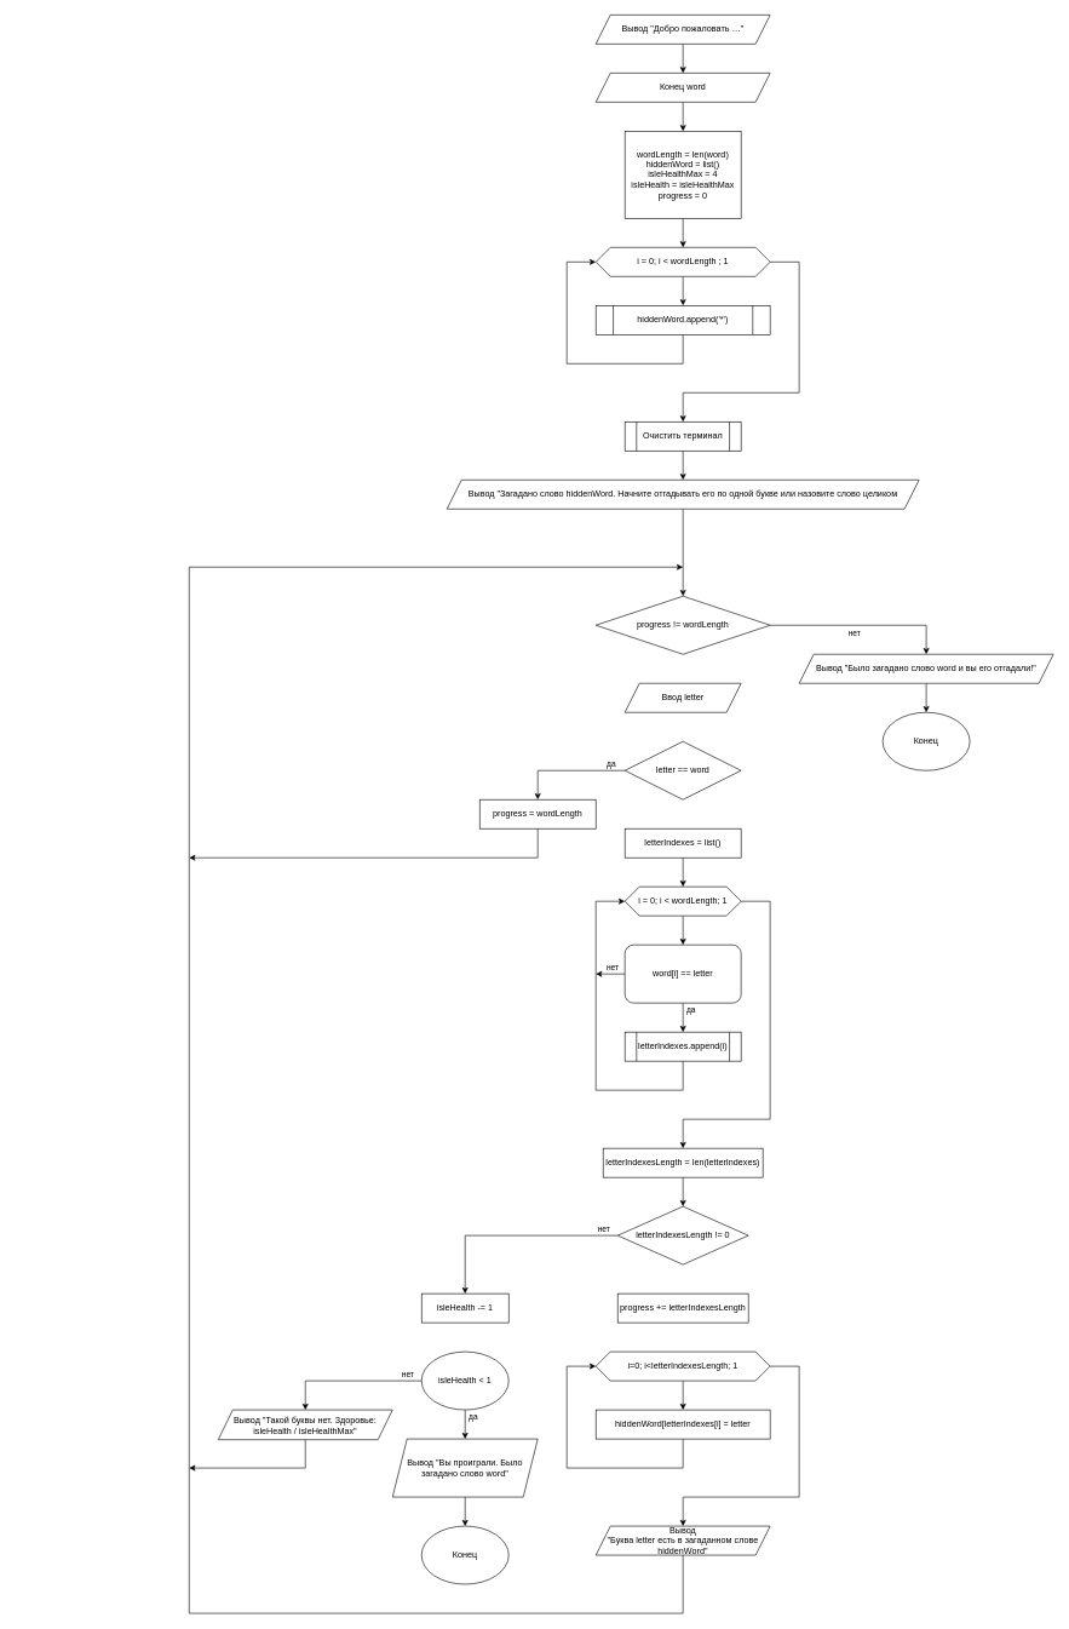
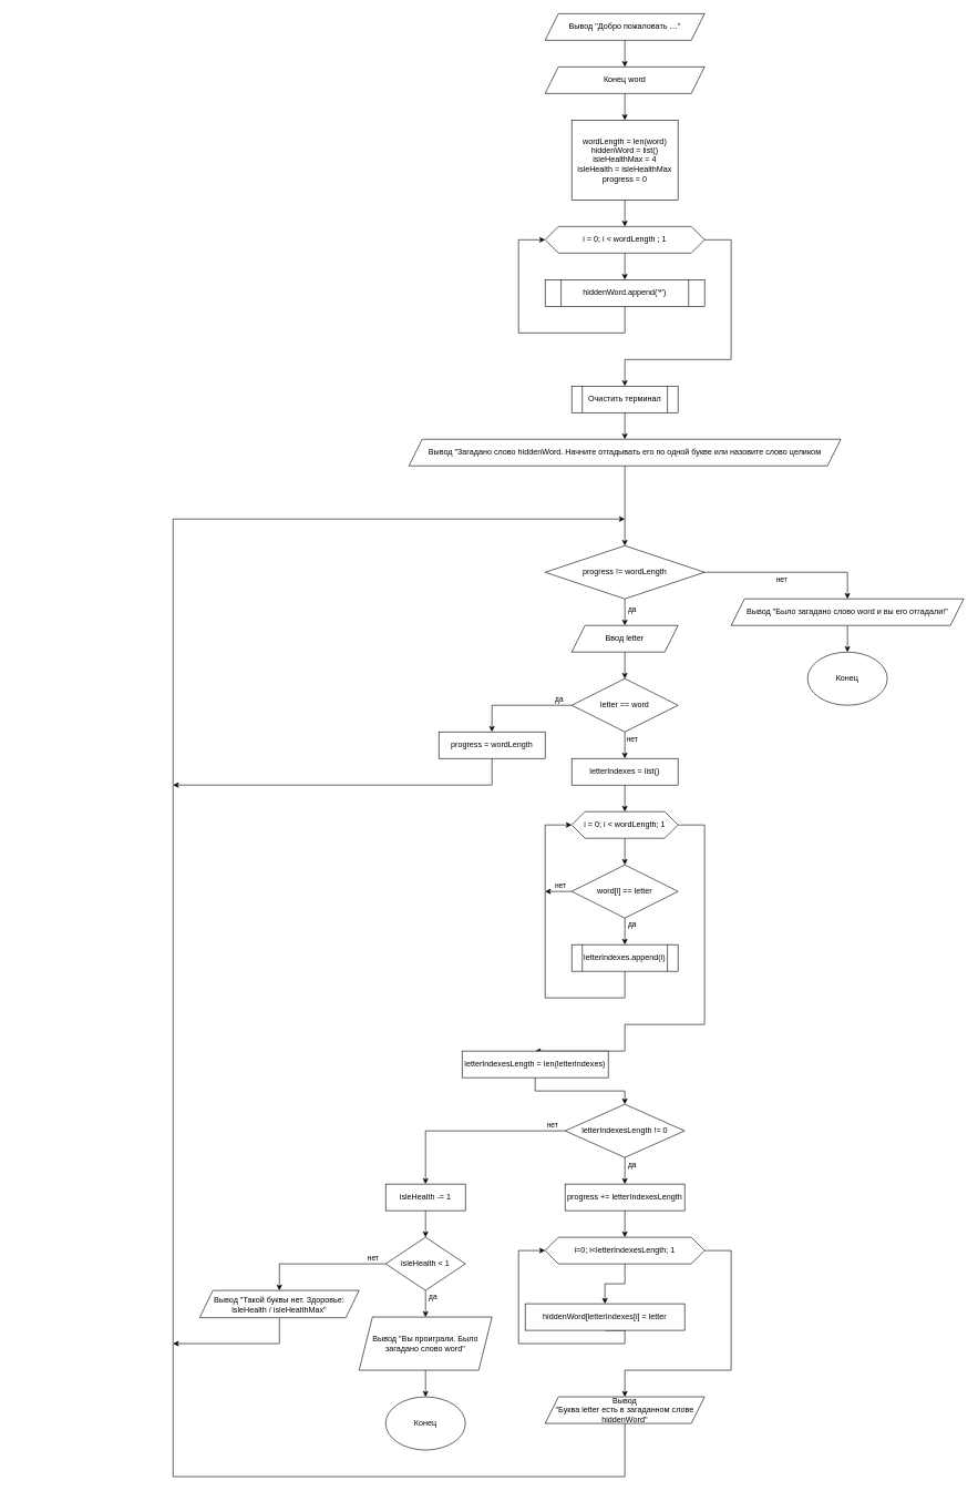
  <mxCell id="0" />
  <mxCell id="1" parent="0" />
  <mxCell id="2" value="" style="edgeStyle=orthogonalEdgeStyle;rounded=0;orthogonalLoop=1;jettySize=auto;html=1;" parent="1" source="5" target="17" edge="1"><mxGeometry relative="1" as="geometry" /></mxCell>
  <mxCell id="3" style="edgeStyle=orthogonalEdgeStyle;rounded=0;orthogonalLoop=1;jettySize=auto;html=1;exitX=0.5;exitY=1;exitDx=0;exitDy=0;" parent="1" source="60" edge="1"><mxGeometry relative="1" as="geometry"><mxPoint x="940" as="targetPoint" y="780" /><Array as="points"><mxPoint x="940" y="2220" /><mxPoint x="260" y="2220" /><mxPoint x="260" y="780" /></Array></mxGeometry></mxCell>
  <mxCell id="4" style="edgeStyle=orthogonalEdgeStyle;rounded=0;orthogonalLoop=1;jettySize=auto;html=1;exitX=1;exitY=0.5;exitDx=0;exitDy=0;entryX=0.5;entryY=0;entryDx=0;entryDy=0;" edge="1" parent="1" source="5" target="60"><mxGeometry relative="1" as="geometry"><Array as="points"><mxPoint x="1100" y="1880" /><mxPoint x="1100" y="2060" /><mxPoint x="940" y="2060" /></Array></mxGeometry></mxCell>
  <mxCell id="5" value="i=0; i&amp;lt;letterIndexesLength; 1" style="shape=hexagon;perimeter=hexagonPerimeter2;whiteSpace=wrap;html=1;fixedSize=1;" parent="1" vertex="1"><mxGeometry x="820" y="1860" width="240" height="40" as="geometry" /></mxCell>
+ <mxCell id="6" value="" style="edgeStyle=orthogonalEdgeStyle;rounded=0;orthogonalLoop=1;jettySize=auto;html=1;entryX=0.5;entryY=0;entryDx=0;entryDy=0;" parent="1" source="10" target="36" edge="1"><mxGeometry relative="1" as="geometry"><mxPoint x="940" y="920" as="targetPoint" /></mxGeometry></mxCell>
+ <mxCell id="7" value="да" style="edgeLabel;html=1;align=center;verticalAlign=middle;resizable=0;points=[];" parent="6" vertex="1" connectable="0"><mxGeometry x="-0.275" y="4" relative="1" as="geometry"><mxPoint x="6" as="offset" /></mxGeometry></mxCell>
  <mxCell id="8" style="edgeStyle=orthogonalEdgeStyle;rounded=0;orthogonalLoop=1;jettySize=auto;html=1;exitX=1;exitY=0.5;exitDx=0;exitDy=0;entryX=0.5;entryY=0;entryDx=0;entryDy=0;" parent="1" source="10" edge="1" target="72"><mxGeometry relative="1" as="geometry"><mxPoint x="1140" y="860" as="targetPoint" /></mxGeometry></mxCell>
  <mxCell id="9" value="нет" style="edgeLabel;html=1;align=center;verticalAlign=middle;resizable=0;points=[];" parent="8" vertex="1" connectable="0"><mxGeometry x="-0.1" relative="1" as="geometry"><mxPoint y="10" as="offset" /></mxGeometry></mxCell>
  <mxCell id="10" value="progress != wordLength" style="rhombus;whiteSpace=wrap;html=1;" parent="1" vertex="1"><mxGeometry x="820" y="820" width="240" height="80" as="geometry" /></mxCell>
  <mxCell id="11" style="edgeStyle=orthogonalEdgeStyle;rounded=0;orthogonalLoop=1;jettySize=auto;html=1;exitX=0;exitY=0.5;exitDx=0;exitDy=0;entryX=0.5;entryY=0;entryDx=0;entryDy=0;" parent="1" source="15" target="20" edge="1"><mxGeometry relative="1" as="geometry" /></mxCell>
  <mxCell id="12" value="нет" style="edgeLabel;html=1;align=center;verticalAlign=middle;resizable=0;points=[];" parent="11" vertex="1" connectable="0"><mxGeometry x="-0.462" y="-3" relative="1" as="geometry"><mxPoint x="58.33" y="-7" as="offset" /></mxGeometry></mxCell>
+ <mxCell id="13" value="" style="edgeStyle=orthogonalEdgeStyle;rounded=0;orthogonalLoop=1;jettySize=auto;html=1;" edge="1" parent="1" source="15" target="59"><mxGeometry relative="1" as="geometry" /></mxCell>
+ <mxCell id="14" value="да" style="edgeLabel;html=1;align=center;verticalAlign=middle;resizable=0;points=[];" vertex="1" connectable="0" parent="13"><mxGeometry x="-0.5" y="5" relative="1" as="geometry"><mxPoint x="5" as="offset" /></mxGeometry></mxCell>
  <mxCell id="15" value="letterIndexesLength != 0" style="rhombus;whiteSpace=wrap;html=1;" parent="1" vertex="1"><mxGeometry x="850" y="1660" width="180" height="80" as="geometry" /></mxCell>
  <mxCell id="16" style="edgeStyle=orthogonalEdgeStyle;rounded=0;orthogonalLoop=1;jettySize=auto;html=1;exitX=0.5;exitY=1;exitDx=0;exitDy=0;entryX=0;entryY=0.5;entryDx=0;entryDy=0;" edge="1" parent="1" source="17" target="5"><mxGeometry relative="1" as="geometry"><Array as="points"><mxPoint x="940" y="2020" /><mxPoint x="780" y="2020" /><mxPoint x="780" y="1880" /></Array></mxGeometry></mxCell>
- <mxCell id="17" value="hiddenWord[letterIndexes[i] = letter" style="rounded=0;whiteSpace=wrap;html=1;" parent="1" vertex="1"><mxGeometry x="820" y="1940" width="240" height="40" as="geometry" /></mxCell>
+ <mxCell id="17" value="hiddenWord[letterIndexes[i] = letter" style="rounded=0;whiteSpace=wrap;html=1;" parent="1" vertex="1"><mxGeometry x="790" y="1960" width="240" height="40" as="geometry" /></mxCell>
  <mxCell id="18" value="" style="endArrow=classic;html=1;entryX=0.5;entryY=0;entryDx=0;entryDy=0;exitX=0.5;exitY=1;exitDx=0;exitDy=0;" parent="1" target="10" edge="1" source="34"><mxGeometry width="50" height="50" relative="1" as="geometry"><mxPoint x="939.5" y="710" as="sourcePoint" /><mxPoint x="940" y="790" as="targetPoint" /></mxGeometry></mxCell>
+ <mxCell id="19" value="" style="edgeStyle=orthogonalEdgeStyle;rounded=0;orthogonalLoop=1;jettySize=auto;html=1;entryX=0.5;entryY=0;entryDx=0;entryDy=0;" parent="1" source="20" target="65" edge="1"><mxGeometry relative="1" as="geometry"><mxPoint x="640" y="1850" as="targetPoint" /></mxGeometry></mxCell>
  <mxCell id="20" value="isleHealth -= 1" style="rounded=0;whiteSpace=wrap;html=1;" parent="1" vertex="1"><mxGeometry x="580" y="1780" width="120" height="40" as="geometry" /></mxCell>
  <mxCell id="21" value="" style="edgeStyle=orthogonalEdgeStyle;rounded=0;orthogonalLoop=1;jettySize=auto;html=1;" edge="1" parent="1" source="22" target="26"><mxGeometry relative="1" as="geometry" /></mxCell>
  <mxCell id="22" value="Вывод &quot;Добро пожаловать …&quot;" style="shape=parallelogram;perimeter=parallelogramPerimeter;whiteSpace=wrap;html=1;fixedSize=1;" vertex="1" parent="1"><mxGeometry x="820" y="20" width="240" height="40" as="geometry" /></mxCell>
  <mxCell id="23" value="" style="edgeStyle=orthogonalEdgeStyle;rounded=0;orthogonalLoop=1;jettySize=auto;html=1;" edge="1" parent="1" source="24" target="29"><mxGeometry relative="1" as="geometry" /></mxCell>
  <mxCell id="24" value="&lt;div&gt;wordLength = len(word)&lt;/div&gt;&lt;div&gt;hiddenWord = list()&lt;br&gt;&lt;/div&gt;&lt;div&gt;isleHealthMax = 4&lt;/div&gt;&lt;div&gt;isleHealth = isleHealthMax&lt;/div&gt;&lt;div&gt;progress = 0&lt;br&gt;&lt;/div&gt;" style="rounded=0;whiteSpace=wrap;html=1;" vertex="1" parent="1"><mxGeometry x="860" y="180" width="160" height="120" as="geometry" /></mxCell>
  <mxCell id="25" value="" style="edgeStyle=orthogonalEdgeStyle;rounded=0;orthogonalLoop=1;jettySize=auto;html=1;" edge="1" parent="1" source="26" target="24"><mxGeometry relative="1" as="geometry" /></mxCell>
  <mxCell id="26" value="Конец word" style="shape=parallelogram;perimeter=parallelogramPerimeter;whiteSpace=wrap;html=1;fixedSize=1;" vertex="1" parent="1"><mxGeometry x="820" y="100" width="240" height="40" as="geometry" /></mxCell>
  <mxCell id="27" value="" style="edgeStyle=orthogonalEdgeStyle;rounded=0;orthogonalLoop=1;jettySize=auto;html=1;" edge="1" parent="1" source="29" target="31"><mxGeometry relative="1" as="geometry" /></mxCell>
  <mxCell id="28" style="edgeStyle=orthogonalEdgeStyle;rounded=0;orthogonalLoop=1;jettySize=auto;html=1;exitX=1;exitY=0.5;exitDx=0;exitDy=0;entryX=0.5;entryY=0;entryDx=0;entryDy=0;" edge="1" parent="1" source="29" target="33"><mxGeometry relative="1" as="geometry"><Array as="points"><mxPoint x="1100" y="360" /><mxPoint x="1100" y="540" /><mxPoint x="940" y="540" /></Array></mxGeometry></mxCell>
  <mxCell id="29" value="i = 0; i &amp;lt; wordLength ; 1" style="shape=hexagon;perimeter=hexagonPerimeter2;whiteSpace=wrap;html=1;fixedSize=1;" vertex="1" parent="1"><mxGeometry x="820" y="340" width="240" height="40" as="geometry" /></mxCell>
  <mxCell id="30" style="edgeStyle=orthogonalEdgeStyle;rounded=0;orthogonalLoop=1;jettySize=auto;html=1;exitX=0.5;exitY=1;exitDx=0;exitDy=0;entryX=0;entryY=0.5;entryDx=0;entryDy=0;" edge="1" parent="1" source="31" target="29"><mxGeometry relative="1" as="geometry"><Array as="points"><mxPoint x="940" y="500" /><mxPoint x="780" y="500" /><mxPoint x="780" y="360" /></Array></mxGeometry></mxCell>
  <mxCell id="31" value="hiddenWord.append('*')" style="shape=process;whiteSpace=wrap;html=1;backgroundOutline=1;" vertex="1" parent="1"><mxGeometry x="820" y="420" width="240" height="40" as="geometry" /></mxCell>
  <mxCell id="32" value="" style="edgeStyle=orthogonalEdgeStyle;rounded=0;orthogonalLoop=1;jettySize=auto;html=1;" edge="1" parent="1" source="33" target="34"><mxGeometry relative="1" as="geometry" /></mxCell>
  <mxCell id="33" value="Очистить терминал" style="shape=process;whiteSpace=wrap;html=1;backgroundOutline=1;" vertex="1" parent="1"><mxGeometry x="860" y="580" width="160" height="40" as="geometry" /></mxCell>
  <mxCell id="34" value="Вывод &quot;Загадано слово hiddenWord. Начните отгадывать его по одной букве или назовите слово целиком" style="shape=parallelogram;perimeter=parallelogramPerimeter;whiteSpace=wrap;html=1;fixedSize=1;" vertex="1" parent="1"><mxGeometry x="615" y="660" width="650" height="40" as="geometry" /></mxCell>
+ <mxCell id="35" value="" style="edgeStyle=orthogonalEdgeStyle;rounded=0;orthogonalLoop=1;jettySize=auto;html=1;" edge="1" parent="1" source="36" target="41"><mxGeometry relative="1" as="geometry" /></mxCell>
  <mxCell id="36" value="Ввод letter" style="shape=parallelogram;perimeter=parallelogramPerimeter;whiteSpace=wrap;html=1;fixedSize=1;" vertex="1" parent="1"><mxGeometry x="860" y="940" width="160" height="40" as="geometry" /></mxCell>
  <mxCell id="37" value="" style="edgeStyle=orthogonalEdgeStyle;rounded=0;orthogonalLoop=1;jettySize=auto;html=1;entryX=0.5;entryY=0;entryDx=0;entryDy=0;" edge="1" parent="1" source="41" target="43"><mxGeometry relative="1" as="geometry"><Array as="points"><mxPoint x="740" y="1060" /></Array></mxGeometry></mxCell>
  <mxCell id="38" value="да" style="edgeLabel;html=1;align=center;verticalAlign=middle;resizable=0;points=[];" vertex="1" connectable="0" parent="37"><mxGeometry x="0.1" y="-4" relative="1" as="geometry"><mxPoint x="68" y="-6" as="offset" /></mxGeometry></mxCell>
+ <mxCell id="39" style="edgeStyle=orthogonalEdgeStyle;rounded=0;orthogonalLoop=1;jettySize=auto;html=1;exitX=0.5;exitY=1;exitDx=0;exitDy=0;entryX=0.5;entryY=0;entryDx=0;entryDy=0;" edge="1" parent="1" source="41" target="45"><mxGeometry relative="1" as="geometry" /></mxCell>
+ <mxCell id="40" value="нет" style="edgeLabel;html=1;align=center;verticalAlign=middle;resizable=0;points=[];" vertex="1" connectable="0" parent="39"><mxGeometry x="-0.1" y="-1" relative="1" as="geometry"><mxPoint x="11" y="-8" as="offset" /></mxGeometry></mxCell>
  <mxCell id="41" value="letter == word" style="rhombus;whiteSpace=wrap;html=1;" vertex="1" parent="1"><mxGeometry x="860" y="1020" width="160" height="80" as="geometry" /></mxCell>
  <mxCell id="42" style="edgeStyle=orthogonalEdgeStyle;rounded=0;orthogonalLoop=1;jettySize=auto;html=1;exitX=0.5;exitY=1;exitDx=0;exitDy=0;" edge="1" parent="1" source="43"><mxGeometry relative="1" as="geometry"><mxPoint x="260" y="1180" as="targetPoint" /><Array as="points"><mxPoint x="740" y="1180" /></Array></mxGeometry></mxCell>
  <mxCell id="43" value="&lt;div&gt;progress = wordLength&lt;/div&gt;" style="rounded=0;whiteSpace=wrap;html=1;" vertex="1" parent="1"><mxGeometry y="1100" width="160" height="40" as="geometry" x="660" /></mxCell>
  <mxCell id="44" value="" style="edgeStyle=orthogonalEdgeStyle;rounded=0;orthogonalLoop=1;jettySize=auto;html=1;" edge="1" parent="1" source="45" target="48"><mxGeometry relative="1" as="geometry" /></mxCell>
  <mxCell id="45" value="letterIndexes = list()" style="rounded=0;whiteSpace=wrap;html=1;" vertex="1" parent="1"><mxGeometry x="860" y="1140" width="160" height="40" as="geometry" /></mxCell>
  <mxCell id="46" value="" style="edgeStyle=orthogonalEdgeStyle;rounded=0;orthogonalLoop=1;jettySize=auto;html=1;" edge="1" parent="1" source="48" target="53"><mxGeometry relative="1" as="geometry" /></mxCell>
  <mxCell id="47" style="edgeStyle=orthogonalEdgeStyle;rounded=0;orthogonalLoop=1;jettySize=auto;html=1;exitX=1;exitY=0.5;exitDx=0;exitDy=0;entryX=0.5;entryY=0;entryDx=0;entryDy=0;" edge="1" parent="1" source="48" target="57"><mxGeometry relative="1" as="geometry"><Array as="points"><mxPoint x="1060" y="1240" /><mxPoint x="1060" y="1540" /><mxPoint x="940" y="1540" /></Array></mxGeometry></mxCell>
  <mxCell id="48" value="i = 0; i &amp;lt; wordLength; 1" style="shape=hexagon;perimeter=hexagonPerimeter2;whiteSpace=wrap;html=1;fixedSize=1;" vertex="1" parent="1"><mxGeometry x="860" y="1220" width="160" height="40" as="geometry" /></mxCell>
  <mxCell id="49" value="" style="edgeStyle=orthogonalEdgeStyle;rounded=0;orthogonalLoop=1;jettySize=auto;html=1;" edge="1" parent="1" source="53" target="55"><mxGeometry relative="1" as="geometry" /></mxCell>
  <mxCell id="50" value="да" style="edgeLabel;html=1;align=center;verticalAlign=middle;resizable=0;points=[];" vertex="1" connectable="0" parent="49"><mxGeometry x="-0.55" y="2" relative="1" as="geometry"><mxPoint x="8" as="offset" /></mxGeometry></mxCell>
  <mxCell id="51" style="edgeStyle=orthogonalEdgeStyle;rounded=0;orthogonalLoop=1;jettySize=auto;html=1;exitX=0;exitY=0.5;exitDx=0;exitDy=0;" edge="1" parent="1" source="53"><mxGeometry relative="1" as="geometry"><mxPoint x="820" y="1340" as="targetPoint" /></mxGeometry></mxCell>
  <mxCell id="52" value="нет" style="edgeLabel;html=1;align=center;verticalAlign=middle;resizable=0;points=[];" vertex="1" connectable="0" parent="51"><mxGeometry x="-0.1" y="-1" relative="1" as="geometry"><mxPoint y="-9" as="offset" /></mxGeometry></mxCell>
- <mxCell id="53" value="word[i] == letter" style="whiteSpace=wrap;html=1;rounded=1;" vertex="1" parent="1"><mxGeometry x="860" y="1300" width="160" height="80" as="geometry" /></mxCell>
+ <mxCell id="53" value="word[i] == letter" style="rhombus;whiteSpace=wrap;html=1;" vertex="1" parent="1"><mxGeometry x="860" y="1300" width="160" height="80" as="geometry" /></mxCell>
  <mxCell id="54" style="edgeStyle=orthogonalEdgeStyle;rounded=0;orthogonalLoop=1;jettySize=auto;html=1;exitX=0.5;exitY=1;exitDx=0;exitDy=0;entryX=0;entryY=0.5;entryDx=0;entryDy=0;" edge="1" parent="1" source="55" target="48"><mxGeometry relative="1" as="geometry"><Array as="points"><mxPoint x="940" y="1500" /><mxPoint x="820" y="1500" /><mxPoint x="820" y="1240" /></Array></mxGeometry></mxCell>
  <mxCell id="55" value="letterIndexes.append(i)" style="shape=process;whiteSpace=wrap;html=1;backgroundOutline=1;" vertex="1" parent="1"><mxGeometry x="860" y="1420" width="160" height="40" as="geometry" /></mxCell>
  <mxCell id="56" value="" style="edgeStyle=orthogonalEdgeStyle;rounded=0;orthogonalLoop=1;jettySize=auto;html=1;" edge="1" parent="1" source="57" target="15"><mxGeometry relative="1" as="geometry" /></mxCell>
- <mxCell id="57" value="letterIndexesLength = len(letterIndexes)" style="rounded=0;whiteSpace=wrap;html=1;" vertex="1" parent="1"><mxGeometry x="830" y="1580" width="220" height="40" as="geometry" /></mxCell>
+ <mxCell id="57" value="letterIndexesLength = len(letterIndexes)" style="rounded=0;whiteSpace=wrap;html=1;" vertex="1" parent="1"><mxGeometry x="695" y="1580" width="220" height="40" as="geometry" /></mxCell>
+ <mxCell id="58" value="" style="edgeStyle=orthogonalEdgeStyle;rounded=0;orthogonalLoop=1;jettySize=auto;html=1;" edge="1" parent="1" source="59" target="5"><mxGeometry relative="1" as="geometry" /></mxCell>
  <mxCell id="59" value="progress += letterIndexesLength" style="rounded=0;whiteSpace=wrap;html=1;" vertex="1" parent="1"><mxGeometry x="850" y="1780" width="180" height="40" as="geometry" /></mxCell>
  <mxCell id="60" value="Вывод &lt;br&gt;&quot;Буква letter есть в загаданном слове hiddenWord&quot;" style="shape=parallelogram;perimeter=parallelogramPerimeter;whiteSpace=wrap;html=1;fixedSize=1;" vertex="1" parent="1"><mxGeometry x="820" y="2100" width="240" height="40" as="geometry" /></mxCell>
  <mxCell id="61" style="edgeStyle=orthogonalEdgeStyle;rounded=0;orthogonalLoop=1;jettySize=auto;html=1;exitX=0;exitY=0.5;exitDx=0;exitDy=0;entryX=0.5;entryY=0;entryDx=0;entryDy=0;" edge="1" parent="1" source="65" target="67"><mxGeometry relative="1" as="geometry" /></mxCell>
  <mxCell id="62" value="нет" style="edgeLabel;html=1;align=center;verticalAlign=middle;resizable=0;points=[];" vertex="1" connectable="0" parent="61"><mxGeometry x="-0.608" y="-1" relative="1" as="geometry"><mxPoint x="19.17" y="-9" as="offset" /></mxGeometry></mxCell>
  <mxCell id="63" value="" style="edgeStyle=orthogonalEdgeStyle;rounded=0;orthogonalLoop=1;jettySize=auto;html=1;" edge="1" parent="1" source="65" target="70"><mxGeometry relative="1" as="geometry" /></mxCell>
  <mxCell id="64" value="да" style="edgeLabel;html=1;align=center;verticalAlign=middle;resizable=0;points=[];" vertex="1" connectable="0" parent="63"><mxGeometry x="-0.2" relative="1" as="geometry"><mxPoint x="10" y="-7" as="offset" /></mxGeometry></mxCell>
- <mxCell id="65" value="isleHealth &amp;lt; 1" style="ellipse;whiteSpace=wrap;html=1;" vertex="1" parent="1"><mxGeometry x="580" y="1860" width="120" height="80" as="geometry" /></mxCell>
+ <mxCell id="65" value="isleHealth &amp;lt; 1" style="rhombus;whiteSpace=wrap;html=1;" vertex="1" parent="1"><mxGeometry x="580" y="1860" width="120" height="80" as="geometry" /></mxCell>
  <mxCell id="66" style="edgeStyle=orthogonalEdgeStyle;rounded=0;orthogonalLoop=1;jettySize=auto;html=1;exitX=0.5;exitY=1;exitDx=0;exitDy=0;" edge="1" parent="1" source="67"><mxGeometry relative="1" as="geometry"><mxPoint x="260" y="2020" as="targetPoint" /><Array as="points"><mxPoint x="380" y="2020" /><mxPoint x="20" y="2020" /></Array></mxGeometry></mxCell>
  <mxCell id="67" value="Вывод &quot;Такой буквы нет. Здоровье: isleHealth / isleHealthMax&quot;" style="shape=parallelogram;perimeter=parallelogramPerimeter;whiteSpace=wrap;html=1;fixedSize=1;" vertex="1" parent="1"><mxGeometry x="300" y="1940" width="240" height="41" as="geometry" /></mxCell>
  <mxCell id="68" value="Конец" style="ellipse;whiteSpace=wrap;html=1;" vertex="1" parent="1"><mxGeometry x="580" y="2100" width="120" height="80" as="geometry" /></mxCell>
  <mxCell id="69" value="" style="edgeStyle=orthogonalEdgeStyle;rounded=0;orthogonalLoop=1;jettySize=auto;html=1;" edge="1" parent="1" source="70" target="68"><mxGeometry relative="1" as="geometry" /></mxCell>
  <mxCell id="70" value="Вывод &quot;Вы проиграли. Было загадано слово word&quot;" style="shape=parallelogram;perimeter=parallelogramPerimeter;whiteSpace=wrap;html=1;fixedSize=1;" vertex="1" parent="1"><mxGeometry x="540" y="1980" width="200" height="80" as="geometry" /></mxCell>
  <mxCell id="71" value="" style="edgeStyle=orthogonalEdgeStyle;rounded=0;orthogonalLoop=1;jettySize=auto;html=1;" edge="1" parent="1" source="72" target="73"><mxGeometry relative="1" as="geometry" /></mxCell>
  <mxCell id="72" value="Вывод &quot;Было загадано слово word и вы его отгадали!&quot;" style="shape=parallelogram;perimeter=parallelogramPerimeter;whiteSpace=wrap;html=1;fixedSize=1;" vertex="1" parent="1"><mxGeometry x="1100" y="900" width="350" height="40" as="geometry" /></mxCell>
  <mxCell id="73" value="Конец" style="ellipse;whiteSpace=wrap;html=1;" vertex="1" parent="1"><mxGeometry x="1215" y="980" width="120" height="80" as="geometry" /></mxCell>
